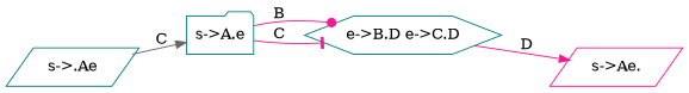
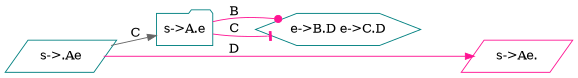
  digraph {
    rankdir=LR
    node [color=teal shape=parallelogram]
    edge [arrowhead=normal color=deeppink]
    n1 [label="s->.Ae" texlbl="$s \rightarrow .Ae$"]
    n2 [label="s->A.e" shape=folder texlbl="$s \rightarrow A.e$"]
    n3 [label="e->B.D e->C.D" shape=hexagon texlbl="$\frac {e \rightarrow B.D} { e \rightarrow C.D}$"]
    n4 [color=deeppink label="s->Ae." texlbl="$s \rightarrow Ae.$"]
    n1 -> n2 [color=gray40 label=C texlbl="$A$"]
    n2 -> n3 [arrowhead=dot label=B texlbl="$B$"]
    n2 -> n3 [arrowhead=tee label=C texlbl="$C$"]
-   n3 -> n4 [label=D texlbl="$D$"]
+   n1 -> n4 [label=D texlbl="$D$"]
  }
